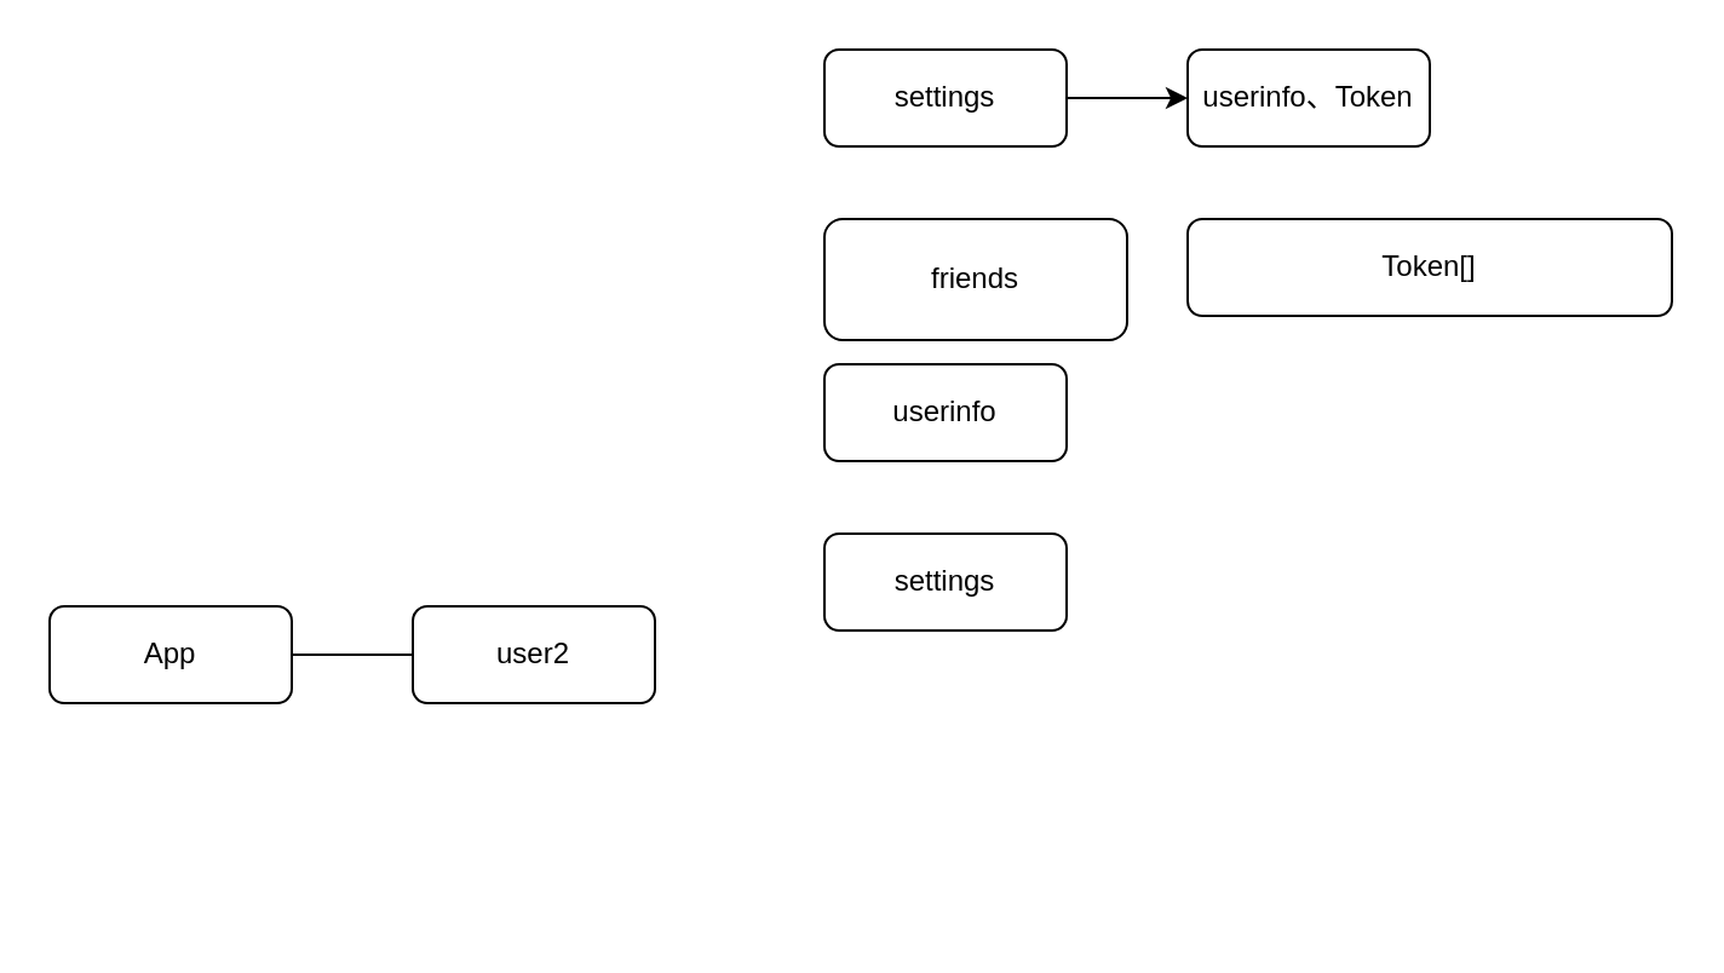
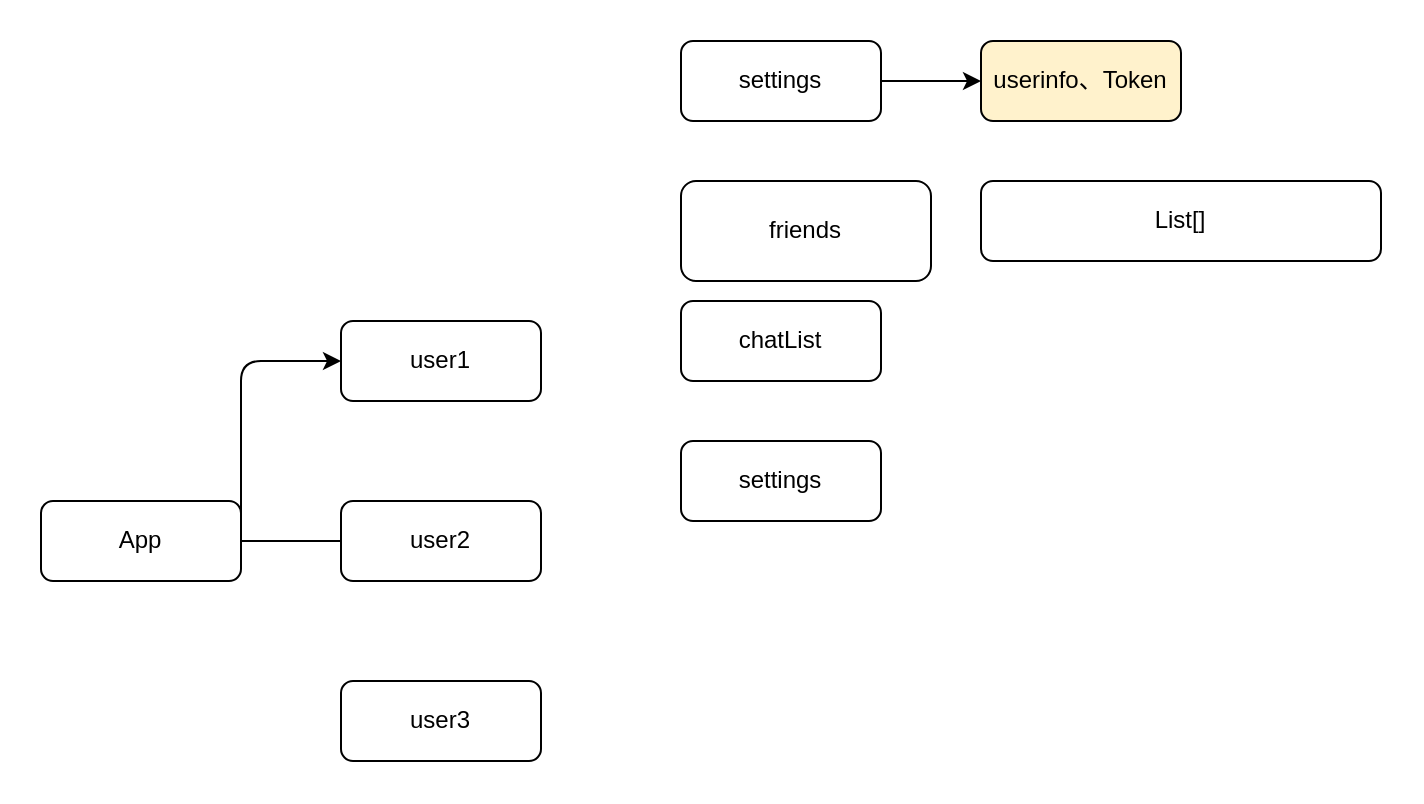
  <mxCell id="0" />
  <mxCell id="1" parent="0" />
+ <mxCell id="2" style="edgeStyle=none;html=1;exitX=1;exitY=0.5;exitDx=0;exitDy=0;entryX=0;entryY=0.5;entryDx=0;entryDy=0;" edge="1" parent="1" source="4" target="5"><mxGeometry relative="1" as="geometry"><Array as="points"><mxPoint x="120" y="180" /></Array></mxGeometry></mxCell>
  <mxCell id="3" style="edgeStyle=none;html=1;exitX=1;exitY=0.5;exitDx=0;exitDy=0;entryX=0;entryY=0.5;entryDx=0;entryDy=0;endArrow=none;" edge="1" parent="1" source="4" target="6"><mxGeometry relative="1" as="geometry" /></mxCell>
  <mxCell id="4" value="App&lt;br&gt;" style="rounded=1;whiteSpace=wrap;html=1;" vertex="1" parent="1"><mxGeometry x="20" y="250" width="100" height="40" as="geometry" /></mxCell>
+ <mxCell id="5" value="user1" style="rounded=1;whiteSpace=wrap;html=1;" vertex="1" parent="1"><mxGeometry x="170" y="160" width="100" height="40" as="geometry" /></mxCell>
  <mxCell id="6" value="user2" style="rounded=1;whiteSpace=wrap;html=1;" vertex="1" parent="1"><mxGeometry x="170" y="250" width="100" height="40" as="geometry" /></mxCell>
- <mxCell id="8" value="userinfo、Token" style="rounded=1;whiteSpace=wrap;html=1;" vertex="1" parent="1"><mxGeometry x="490" y="20" width="100" height="40" as="geometry" /></mxCell>
+ <mxCell id="7" value="user3" style="rounded=1;whiteSpace=wrap;html=1;" vertex="1" parent="1"><mxGeometry x="170" y="340" width="100" height="40" as="geometry" /></mxCell>
+ <mxCell id="8" value="userinfo、Token" style="rounded=1;whiteSpace=wrap;html=1;fillColor=#fff2cc;" vertex="1" parent="1"><mxGeometry x="490" y="20" width="100" height="40" as="geometry" /></mxCell>
  <mxCell id="9" value="friends" style="rounded=1;whiteSpace=wrap;html=1;" vertex="1" parent="1"><mxGeometry x="340" y="90" width="125" height="50" as="geometry" /></mxCell>
- <mxCell id="10" value="userinfo" style="rounded=1;whiteSpace=wrap;html=1;" vertex="1" parent="1"><mxGeometry x="340" y="150" width="100" height="40" as="geometry" /></mxCell>
+ <mxCell id="10" value="chatList" style="rounded=1;whiteSpace=wrap;html=1;" vertex="1" parent="1"><mxGeometry x="340" y="150" width="100" height="40" as="geometry" /></mxCell>
  <mxCell id="11" value="settings" style="rounded=1;whiteSpace=wrap;html=1;" vertex="1" parent="1"><mxGeometry x="340" y="220" width="100" height="40" as="geometry" /></mxCell>
  <mxCell id="12" style="edgeStyle=none;html=1;exitX=1;exitY=0.5;exitDx=0;exitDy=0;entryX=0;entryY=0.5;entryDx=0;entryDy=0;" edge="1" parent="1" source="13" target="8"><mxGeometry relative="1" as="geometry" /></mxCell>
  <mxCell id="13" value="settings" style="rounded=1;whiteSpace=wrap;html=1;" vertex="1" parent="1"><mxGeometry x="340" y="20" width="100" height="40" as="geometry" /></mxCell>
- <mxCell id="14" value="Token[]" style="rounded=1;whiteSpace=wrap;html=1;" vertex="1" parent="1"><mxGeometry x="490" y="90" width="200" height="40" as="geometry" /></mxCell>
+ <mxCell id="14" value="List[]" style="rounded=1;whiteSpace=wrap;html=1;" vertex="1" parent="1"><mxGeometry x="490" y="90" width="200" height="40" as="geometry" /></mxCell>
